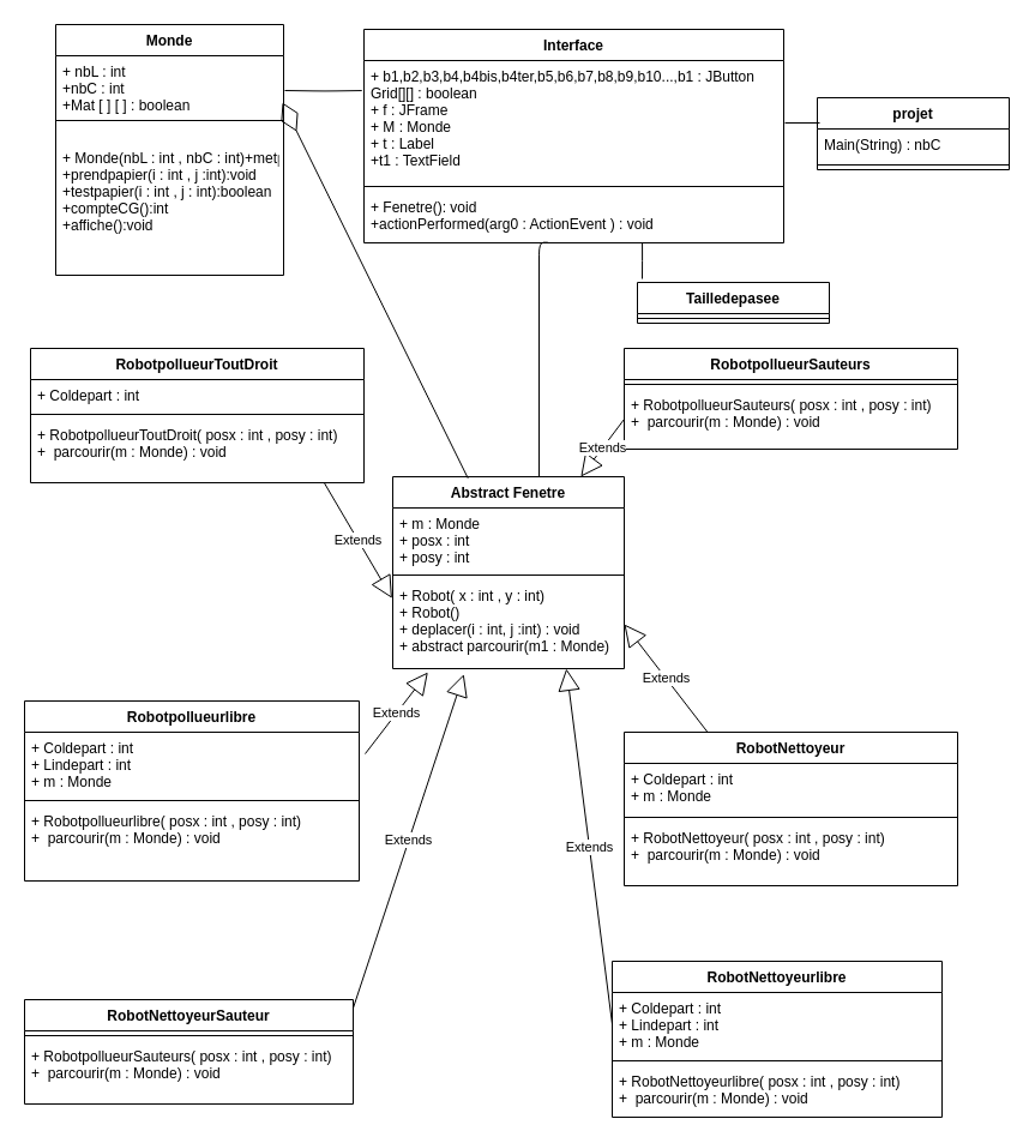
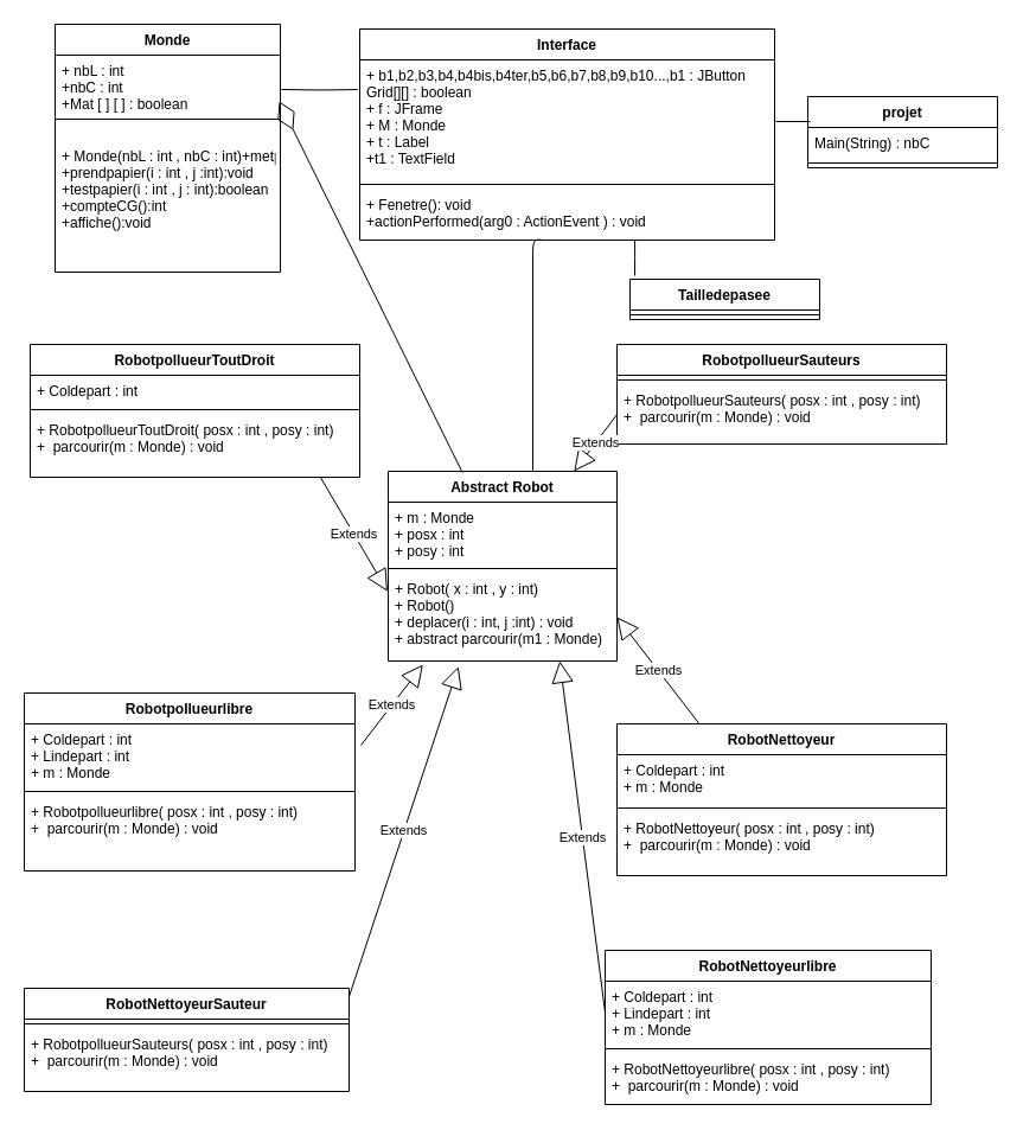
  <mxCell id="0" />
  <mxCell id="1" parent="0" />
  <mxCell id="2" value="Monde" style="swimlane;fontStyle=1;align=center;verticalAlign=top;childLayout=stackLayout;horizontal=1;startSize=26;horizontalStack=0;resizeParent=1;resizeParentMax=0;resizeLast=0;collapsible=1;marginBottom=0;" parent="1" vertex="1"><mxGeometry x="46" y="20" width="190" height="209" as="geometry" /></mxCell>
  <mxCell id="3" value="+ nbL : int&#10;+nbC : int&#10;+Mat [ ] [ ] : boolean&#10;&#10;" style="text;strokeColor=none;fillColor=none;align=left;verticalAlign=top;spacingLeft=4;spacingRight=4;overflow=hidden;rotatable=0;points=[[0,0.5],[1,0.5]];portConstraint=eastwest;" parent="2" vertex="1"><mxGeometry y="26" width="190" height="50" as="geometry" /></mxCell>
  <mxCell id="4" value="" style="line;strokeWidth=1;fillColor=none;align=left;verticalAlign=middle;spacingTop=-1;spacingLeft=3;spacingRight=3;rotatable=0;labelPosition=right;points=[];portConstraint=eastwest;" parent="2" vertex="1"><mxGeometry y="76" width="190" height="8" as="geometry" /></mxCell>
  <mxCell id="5" value="&#10;+ Monde(nbL : int , nbC : int)+metpapier(i : int , j : int):void&#10;+prendpapier(i : int , j :int):void&#10;+testpapier(i : int , j : int):boolean&#10;+compteCG():int&#10;+affiche():void&#10;&#10;&#10;" style="text;strokeColor=none;fillColor=none;align=left;verticalAlign=top;spacingLeft=4;spacingRight=4;overflow=hidden;rotatable=0;points=[[0,0.5],[1,0.5]];portConstraint=eastwest;" parent="2" vertex="1"><mxGeometry y="84" width="190" height="125" as="geometry" /></mxCell>
- <mxCell id="6" value="Abstract Fenetre" style="swimlane;fontStyle=1;align=center;verticalAlign=top;childLayout=stackLayout;horizontal=1;startSize=26;horizontalStack=0;resizeParent=1;resizeParentMax=0;resizeLast=0;collapsible=1;marginBottom=0;" parent="1" vertex="1"><mxGeometry x="327" y="397" width="193" height="160" as="geometry" /></mxCell>
+ <mxCell id="6" value="Abstract Robot" style="swimlane;fontStyle=1;align=center;verticalAlign=top;childLayout=stackLayout;horizontal=1;startSize=26;horizontalStack=0;resizeParent=1;resizeParentMax=0;resizeLast=0;collapsible=1;marginBottom=0;" parent="1" vertex="1"><mxGeometry x="327" y="397" width="193" height="160" as="geometry" /></mxCell>
  <mxCell id="7" value="+ m : Monde&#10;+ posx : int&#10;+ posy : int&#10;" style="text;strokeColor=none;fillColor=none;align=left;verticalAlign=top;spacingLeft=4;spacingRight=4;overflow=hidden;rotatable=0;points=[[0,0.5],[1,0.5]];portConstraint=eastwest;" parent="6" vertex="1"><mxGeometry y="26" width="193" height="52" as="geometry" /></mxCell>
  <mxCell id="8" value="" style="line;strokeWidth=1;fillColor=none;align=left;verticalAlign=middle;spacingTop=-1;spacingLeft=3;spacingRight=3;rotatable=0;labelPosition=right;points=[];portConstraint=eastwest;" parent="6" vertex="1"><mxGeometry y="78" width="193" height="8" as="geometry" /></mxCell>
  <mxCell id="9" value="+ Robot( x : int , y : int)&#10;+ Robot() &#10;+ deplacer(i : int, j :int) : void&#10;+ abstract parcourir(m1 : Monde)&#10;" style="text;strokeColor=none;fillColor=none;align=left;verticalAlign=top;spacingLeft=4;spacingRight=4;overflow=hidden;rotatable=0;points=[[0,0.5],[1,0.5]];portConstraint=eastwest;" parent="6" vertex="1"><mxGeometry y="86" width="193" height="74" as="geometry" /></mxCell>
  <mxCell id="10" value="RobotpollueurToutDroit" style="swimlane;fontStyle=1;align=center;verticalAlign=top;childLayout=stackLayout;horizontal=1;startSize=26;horizontalStack=0;resizeParent=1;resizeParentMax=0;resizeLast=0;collapsible=1;marginBottom=0;" parent="1" vertex="1"><mxGeometry x="25" y="290" width="278" height="112" as="geometry" /></mxCell>
  <mxCell id="11" value="+ Coldepart : int" style="text;strokeColor=none;fillColor=none;align=left;verticalAlign=top;spacingLeft=4;spacingRight=4;overflow=hidden;rotatable=0;points=[[0,0.5],[1,0.5]];portConstraint=eastwest;" parent="10" vertex="1"><mxGeometry y="26" width="278" height="25" as="geometry" /></mxCell>
  <mxCell id="12" value="" style="line;strokeWidth=1;fillColor=none;align=left;verticalAlign=middle;spacingTop=-1;spacingLeft=3;spacingRight=3;rotatable=0;labelPosition=right;points=[];portConstraint=eastwest;" parent="10" vertex="1"><mxGeometry y="51" width="278" height="8" as="geometry" /></mxCell>
  <mxCell id="13" value="+ RobotpollueurToutDroit( posx : int , posy : int)&#10;+  parcourir(m : Monde) : void&#10;" style="text;strokeColor=none;fillColor=none;align=left;verticalAlign=top;spacingLeft=4;spacingRight=4;overflow=hidden;rotatable=0;points=[[0,0.5],[1,0.5]];portConstraint=eastwest;" parent="10" vertex="1"><mxGeometry y="59" width="278" height="53" as="geometry" /></mxCell>
  <mxCell id="14" value="Robotpollueurlibre" style="swimlane;fontStyle=1;align=center;verticalAlign=top;childLayout=stackLayout;horizontal=1;startSize=26;horizontalStack=0;resizeParent=1;resizeParentMax=0;resizeLast=0;collapsible=1;marginBottom=0;" parent="1" vertex="1"><mxGeometry x="20" y="584" width="279" height="150" as="geometry" /></mxCell>
  <mxCell id="15" value="+ Coldepart : int&#10;+ Lindepart : int&#10;+ m : Monde&#10;" style="text;strokeColor=none;fillColor=none;align=left;verticalAlign=top;spacingLeft=4;spacingRight=4;overflow=hidden;rotatable=0;points=[[0,0.5],[1,0.5]];portConstraint=eastwest;" parent="14" vertex="1"><mxGeometry y="26" width="279" height="53" as="geometry" /></mxCell>
  <mxCell id="16" value="" style="line;strokeWidth=1;fillColor=none;align=left;verticalAlign=middle;spacingTop=-1;spacingLeft=3;spacingRight=3;rotatable=0;labelPosition=right;points=[];portConstraint=eastwest;" parent="14" vertex="1"><mxGeometry y="79" width="279" height="8" as="geometry" /></mxCell>
  <mxCell id="17" value="+ Robotpollueurlibre( posx : int , posy : int)&#10;+  parcourir(m : Monde) : void&#10;" style="text;strokeColor=none;fillColor=none;align=left;verticalAlign=top;spacingLeft=4;spacingRight=4;overflow=hidden;rotatable=0;points=[[0,0.5],[1,0.5]];portConstraint=eastwest;" parent="14" vertex="1"><mxGeometry y="87" width="279" height="63" as="geometry" /></mxCell>
  <mxCell id="18" value="RobotNettoyeur" style="swimlane;fontStyle=1;align=center;verticalAlign=top;childLayout=stackLayout;horizontal=1;startSize=26;horizontalStack=0;resizeParent=1;resizeParentMax=0;resizeLast=0;collapsible=1;marginBottom=0;" parent="1" vertex="1"><mxGeometry x="520" y="610" width="278" height="128" as="geometry" /></mxCell>
  <mxCell id="19" value="+ Coldepart : int&#10;+ m : Monde&#10;" style="text;strokeColor=none;fillColor=none;align=left;verticalAlign=top;spacingLeft=4;spacingRight=4;overflow=hidden;rotatable=0;points=[[0,0.5],[1,0.5]];portConstraint=eastwest;" parent="18" vertex="1"><mxGeometry y="26" width="278" height="41" as="geometry" /></mxCell>
  <mxCell id="20" value="" style="line;strokeWidth=1;fillColor=none;align=left;verticalAlign=middle;spacingTop=-1;spacingLeft=3;spacingRight=3;rotatable=0;labelPosition=right;points=[];portConstraint=eastwest;" parent="18" vertex="1"><mxGeometry y="67" width="278" height="8" as="geometry" /></mxCell>
  <mxCell id="21" value="+ RobotNettoyeur( posx : int , posy : int)&#10;+  parcourir(m : Monde) : void&#10;" style="text;strokeColor=none;fillColor=none;align=left;verticalAlign=top;spacingLeft=4;spacingRight=4;overflow=hidden;rotatable=0;points=[[0,0.5],[1,0.5]];portConstraint=eastwest;" parent="18" vertex="1"><mxGeometry y="75" width="278" height="53" as="geometry" /></mxCell>
  <mxCell id="22" value="RobotpollueurSauteurs" style="swimlane;fontStyle=1;align=center;verticalAlign=top;childLayout=stackLayout;horizontal=1;startSize=26;horizontalStack=0;resizeParent=1;resizeParentMax=0;resizeLast=0;collapsible=1;marginBottom=0;" parent="1" vertex="1"><mxGeometry x="520" y="290" width="278" height="84" as="geometry" /></mxCell>
  <mxCell id="23" value="" style="line;strokeWidth=1;fillColor=none;align=left;verticalAlign=middle;spacingTop=-1;spacingLeft=3;spacingRight=3;rotatable=0;labelPosition=right;points=[];portConstraint=eastwest;" parent="22" vertex="1"><mxGeometry y="26" width="278" height="8" as="geometry" /></mxCell>
  <mxCell id="24" value="+ RobotpollueurSauteurs( posx : int , posy : int)&#10;+  parcourir(m : Monde) : void&#10;" style="text;strokeColor=none;fillColor=none;align=left;verticalAlign=top;spacingLeft=4;spacingRight=4;overflow=hidden;rotatable=0;points=[[0,0.5],[1,0.5]];portConstraint=eastwest;" parent="22" vertex="1"><mxGeometry y="34" width="278" height="50" as="geometry" /></mxCell>
  <mxCell id="25" value="RobotNettoyeurSauteur" style="swimlane;fontStyle=1;align=center;verticalAlign=top;childLayout=stackLayout;horizontal=1;startSize=26;horizontalStack=0;resizeParent=1;resizeParentMax=0;resizeLast=0;collapsible=1;marginBottom=0;" parent="1" vertex="1"><mxGeometry x="20" y="833" width="274" height="87" as="geometry" /></mxCell>
  <mxCell id="26" value="" style="line;strokeWidth=1;fillColor=none;align=left;verticalAlign=middle;spacingTop=-1;spacingLeft=3;spacingRight=3;rotatable=0;labelPosition=right;points=[];portConstraint=eastwest;" parent="25" vertex="1"><mxGeometry y="26" width="274" height="8" as="geometry" /></mxCell>
  <mxCell id="27" value="+ RobotpollueurSauteurs( posx : int , posy : int)&#10;+  parcourir(m : Monde) : void&#10;" style="text;strokeColor=none;fillColor=none;align=left;verticalAlign=top;spacingLeft=4;spacingRight=4;overflow=hidden;rotatable=0;points=[[0,0.5],[1,0.5]];portConstraint=eastwest;" parent="25" vertex="1"><mxGeometry y="34" width="274" height="53" as="geometry" /></mxCell>
  <mxCell id="28" value="RobotNettoyeurlibre" style="swimlane;fontStyle=1;align=center;verticalAlign=top;childLayout=stackLayout;horizontal=1;startSize=26;horizontalStack=0;resizeParent=1;resizeParentMax=0;resizeLast=0;collapsible=1;marginBottom=0;" parent="1" vertex="1"><mxGeometry x="510" y="801" width="275" height="130" as="geometry" /></mxCell>
  <mxCell id="29" value="+ Coldepart : int&#10;+ Lindepart : int&#10;+ m : Monde&#10;" style="text;strokeColor=none;fillColor=none;align=left;verticalAlign=top;spacingLeft=4;spacingRight=4;overflow=hidden;rotatable=0;points=[[0,0.5],[1,0.5]];portConstraint=eastwest;" parent="28" vertex="1"><mxGeometry y="26" width="275" height="53" as="geometry" /></mxCell>
  <mxCell id="30" value="" style="line;strokeWidth=1;fillColor=none;align=left;verticalAlign=middle;spacingTop=-1;spacingLeft=3;spacingRight=3;rotatable=0;labelPosition=right;points=[];portConstraint=eastwest;" parent="28" vertex="1"><mxGeometry y="79" width="275" height="8" as="geometry" /></mxCell>
  <mxCell id="31" value="+ RobotNettoyeurlibre( posx : int , posy : int)&#10;+  parcourir(m : Monde) : void&#10;" style="text;strokeColor=none;fillColor=none;align=left;verticalAlign=top;spacingLeft=4;spacingRight=4;overflow=hidden;rotatable=0;points=[[0,0.5],[1,0.5]];portConstraint=eastwest;" parent="28" vertex="1"><mxGeometry y="87" width="275" height="43" as="geometry" /></mxCell>
  <mxCell id="32" value="Extends" style="endArrow=block;endSize=16;endFill=0;html=1;exitX=0.88;exitY=0.994;exitDx=0;exitDy=0;entryX=-0.003;entryY=0.207;entryDx=0;entryDy=0;entryPerimeter=0;exitPerimeter=0;" edge="1" parent="1" source="13" target="9"><mxGeometry width="160" relative="1" as="geometry"><mxPoint x="304" y="460" as="sourcePoint" /><mxPoint x="390.049" y="385" as="targetPoint" /></mxGeometry></mxCell>
  <mxCell id="33" value="Extends" style="endArrow=block;endSize=16;endFill=0;html=1;exitX=1;exitY=0;exitDx=0;exitDy=0;entryX=0.152;entryY=1.041;entryDx=0;entryDy=0;entryPerimeter=0;" edge="1" parent="1" target="9"><mxGeometry width="160" relative="1" as="geometry"><mxPoint x="304" y="628" as="sourcePoint" /><mxPoint x="431.5" y="383" as="targetPoint" /></mxGeometry></mxCell>
  <mxCell id="34" value="Extends" style="endArrow=block;endSize=16;endFill=0;html=1;exitX=0;exitY=0.5;exitDx=0;exitDy=0;" edge="1" parent="1" source="24" target="6"><mxGeometry width="160" relative="1" as="geometry"><mxPoint x="352" y="460" as="sourcePoint" /><mxPoint x="479.5" y="215" as="targetPoint" /></mxGeometry></mxCell>
  <mxCell id="35" value="Extends" style="endArrow=block;endSize=16;endFill=0;html=1;exitX=0.25;exitY=0;exitDx=0;exitDy=0;entryX=1;entryY=0.5;entryDx=0;entryDy=0;" edge="1" parent="1" source="18" target="9"><mxGeometry width="160" relative="1" as="geometry"><mxPoint x="324" y="480" as="sourcePoint" /><mxPoint x="526" y="498" as="targetPoint" /></mxGeometry></mxCell>
  <mxCell id="36" value="Extends" style="endArrow=block;endSize=16;endFill=0;html=1;exitX=0;exitY=0.5;exitDx=0;exitDy=0;entryX=0.75;entryY=1;entryDx=0;entryDy=0;" edge="1" parent="1" source="29" target="6"><mxGeometry width="160" relative="1" as="geometry"><mxPoint x="334" y="490" as="sourcePoint" /><mxPoint x="461.5" y="245" as="targetPoint" /></mxGeometry></mxCell>
  <mxCell id="37" value="projet" style="swimlane;fontStyle=1;align=center;verticalAlign=top;childLayout=stackLayout;horizontal=1;startSize=26;horizontalStack=0;resizeParent=1;resizeParentMax=0;resizeLast=0;collapsible=1;marginBottom=0;" vertex="1" parent="1"><mxGeometry x="681" y="81" width="160" height="60" as="geometry" /></mxCell>
  <mxCell id="38" value="" style="endArrow=none;html=1;edgeStyle=orthogonalEdgeStyle;" edge="1" parent="37"><mxGeometry relative="1" as="geometry"><mxPoint x="-27.0" y="21" as="sourcePoint" /><mxPoint x="2" y="21" as="targetPoint" /></mxGeometry></mxCell>
  <mxCell id="39" value="Main(String) : nbC" style="text;strokeColor=none;fillColor=none;align=left;verticalAlign=top;spacingLeft=4;spacingRight=4;overflow=hidden;rotatable=0;points=[[0,0.5],[1,0.5]];portConstraint=eastwest;" vertex="1" parent="37"><mxGeometry y="26" width="160" height="26" as="geometry" /></mxCell>
  <mxCell id="40" value="" style="line;strokeWidth=1;fillColor=none;align=left;verticalAlign=middle;spacingTop=-1;spacingLeft=3;spacingRight=3;rotatable=0;labelPosition=right;points=[];portConstraint=eastwest;" vertex="1" parent="37"><mxGeometry y="52" width="160" height="8" as="geometry" /></mxCell>
  <mxCell id="41" value="" style="endArrow=diamondThin;endFill=0;endSize=24;html=1;exitX=0.325;exitY=0.008;exitDx=0;exitDy=0;exitPerimeter=0;" edge="1" parent="1" source="6"><mxGeometry width="160" relative="1" as="geometry"><mxPoint x="327" y="322" as="sourcePoint" /><mxPoint x="235" y="85" as="targetPoint" /></mxGeometry></mxCell>
  <mxCell id="42" value="Interface" style="swimlane;fontStyle=1;align=center;verticalAlign=top;childLayout=stackLayout;horizontal=1;startSize=26;horizontalStack=0;resizeParent=1;resizeParentMax=0;resizeLast=0;collapsible=1;marginBottom=0;" vertex="1" parent="1"><mxGeometry x="303" y="24" width="350" height="178" as="geometry" /></mxCell>
  <mxCell id="43" value="" style="endArrow=none;html=1;edgeStyle=orthogonalEdgeStyle;entryX=-0.005;entryY=0.248;entryDx=0;entryDy=0;entryPerimeter=0;" edge="1" parent="42" target="44"><mxGeometry relative="1" as="geometry"><mxPoint x="-66" y="51" as="sourcePoint" /><mxPoint x="94" y="51" as="targetPoint" /></mxGeometry></mxCell>
  <mxCell id="44" value="+ b1,b2,b3,b4,b4bis,b4ter,b5,b6,b7,b8,b9,b10...,b1 : JButton&#10;Grid[][] : boolean&#10;+ f : JFrame&#10;+ M : Monde&#10;+ t : Label&#10;+t1 : TextField&#10;&#10;" style="text;strokeColor=none;fillColor=none;align=left;verticalAlign=top;spacingLeft=4;spacingRight=4;overflow=hidden;rotatable=0;points=[[0,0.5],[1,0.5]];portConstraint=eastwest;" vertex="1" parent="42"><mxGeometry y="26" width="350" height="101" as="geometry" /></mxCell>
  <mxCell id="45" value="" style="line;strokeWidth=1;fillColor=none;align=left;verticalAlign=middle;spacingTop=-1;spacingLeft=3;spacingRight=3;rotatable=0;labelPosition=right;points=[];portConstraint=eastwest;" vertex="1" parent="42"><mxGeometry y="127" width="350" height="8" as="geometry" /></mxCell>
  <mxCell id="46" value="+ Fenetre(): void&#10;+actionPerformed(arg0 : ActionEvent ) : void &#10;" style="text;strokeColor=none;fillColor=none;align=left;verticalAlign=top;spacingLeft=4;spacingRight=4;overflow=hidden;rotatable=0;points=[[0,0.5],[1,0.5]];portConstraint=eastwest;" vertex="1" parent="42"><mxGeometry y="135" width="350" height="43" as="geometry" /></mxCell>
  <mxCell id="47" value="Tailledepasee " style="swimlane;fontStyle=1;align=center;verticalAlign=top;childLayout=stackLayout;horizontal=1;startSize=26;horizontalStack=0;resizeParent=1;resizeParentMax=0;resizeLast=0;collapsible=1;marginBottom=0;" vertex="1" parent="1"><mxGeometry x="531" y="235" width="160" height="34" as="geometry" /></mxCell>
  <mxCell id="48" value="" style="line;strokeWidth=1;fillColor=none;align=left;verticalAlign=middle;spacingTop=-1;spacingLeft=3;spacingRight=3;rotatable=0;labelPosition=right;points=[];portConstraint=eastwest;" vertex="1" parent="47"><mxGeometry y="26" width="160" height="8" as="geometry" /></mxCell>
  <mxCell id="49" value="" style="endArrow=none;html=1;edgeStyle=orthogonalEdgeStyle;exitX=0.663;exitY=1;exitDx=0;exitDy=0;exitPerimeter=0;" edge="1" parent="1" source="46"><mxGeometry relative="1" as="geometry"><mxPoint x="535" y="218" as="sourcePoint" /><mxPoint x="535" y="232" as="targetPoint" /></mxGeometry></mxCell>
  <mxCell id="50" value="" style="endArrow=none;html=1;edgeStyle=orthogonalEdgeStyle;exitX=0.438;exitY=0.992;exitDx=0;exitDy=0;exitPerimeter=0;" edge="1" parent="1" source="46"><mxGeometry relative="1" as="geometry"><mxPoint x="439" y="217" as="sourcePoint" /><mxPoint x="449" y="397" as="targetPoint" /><Array as="points"><mxPoint x="449" y="202" /></Array></mxGeometry></mxCell>
  <mxCell id="51" value="Extends" style="endArrow=block;endSize=16;endFill=0;html=1;exitX=1;exitY=0;exitDx=0;exitDy=0;entryX=0.307;entryY=1.063;entryDx=0;entryDy=0;entryPerimeter=0;" edge="1" parent="1" target="9"><mxGeometry width="160" relative="1" as="geometry"><mxPoint x="294" y="839.97" as="sourcePoint" /><mxPoint x="346.336" y="772.004" as="targetPoint" /></mxGeometry></mxCell>
